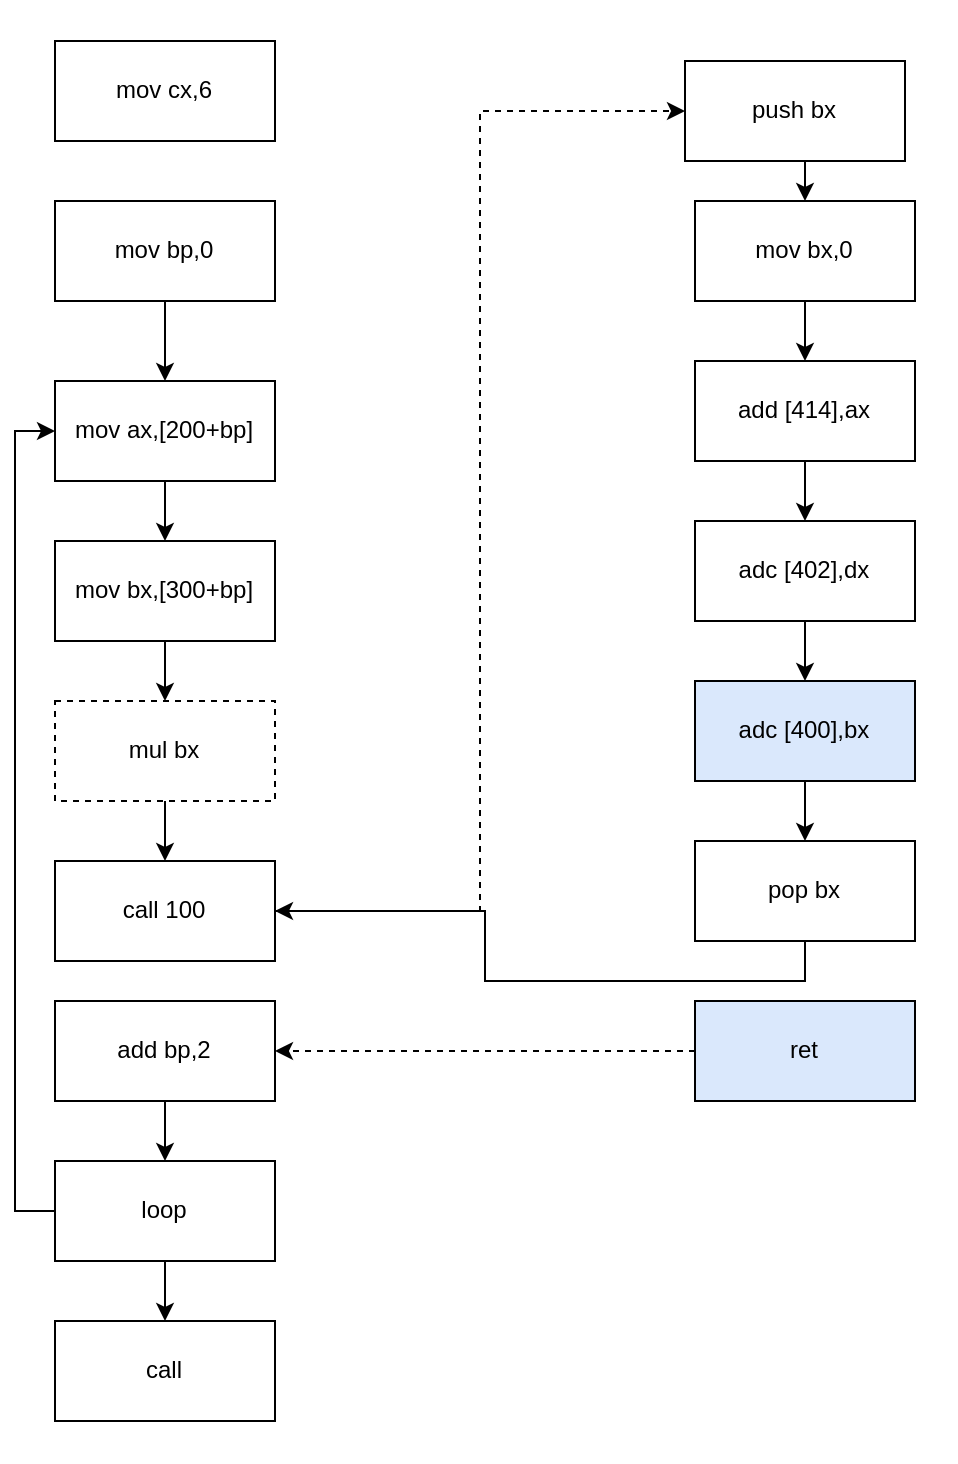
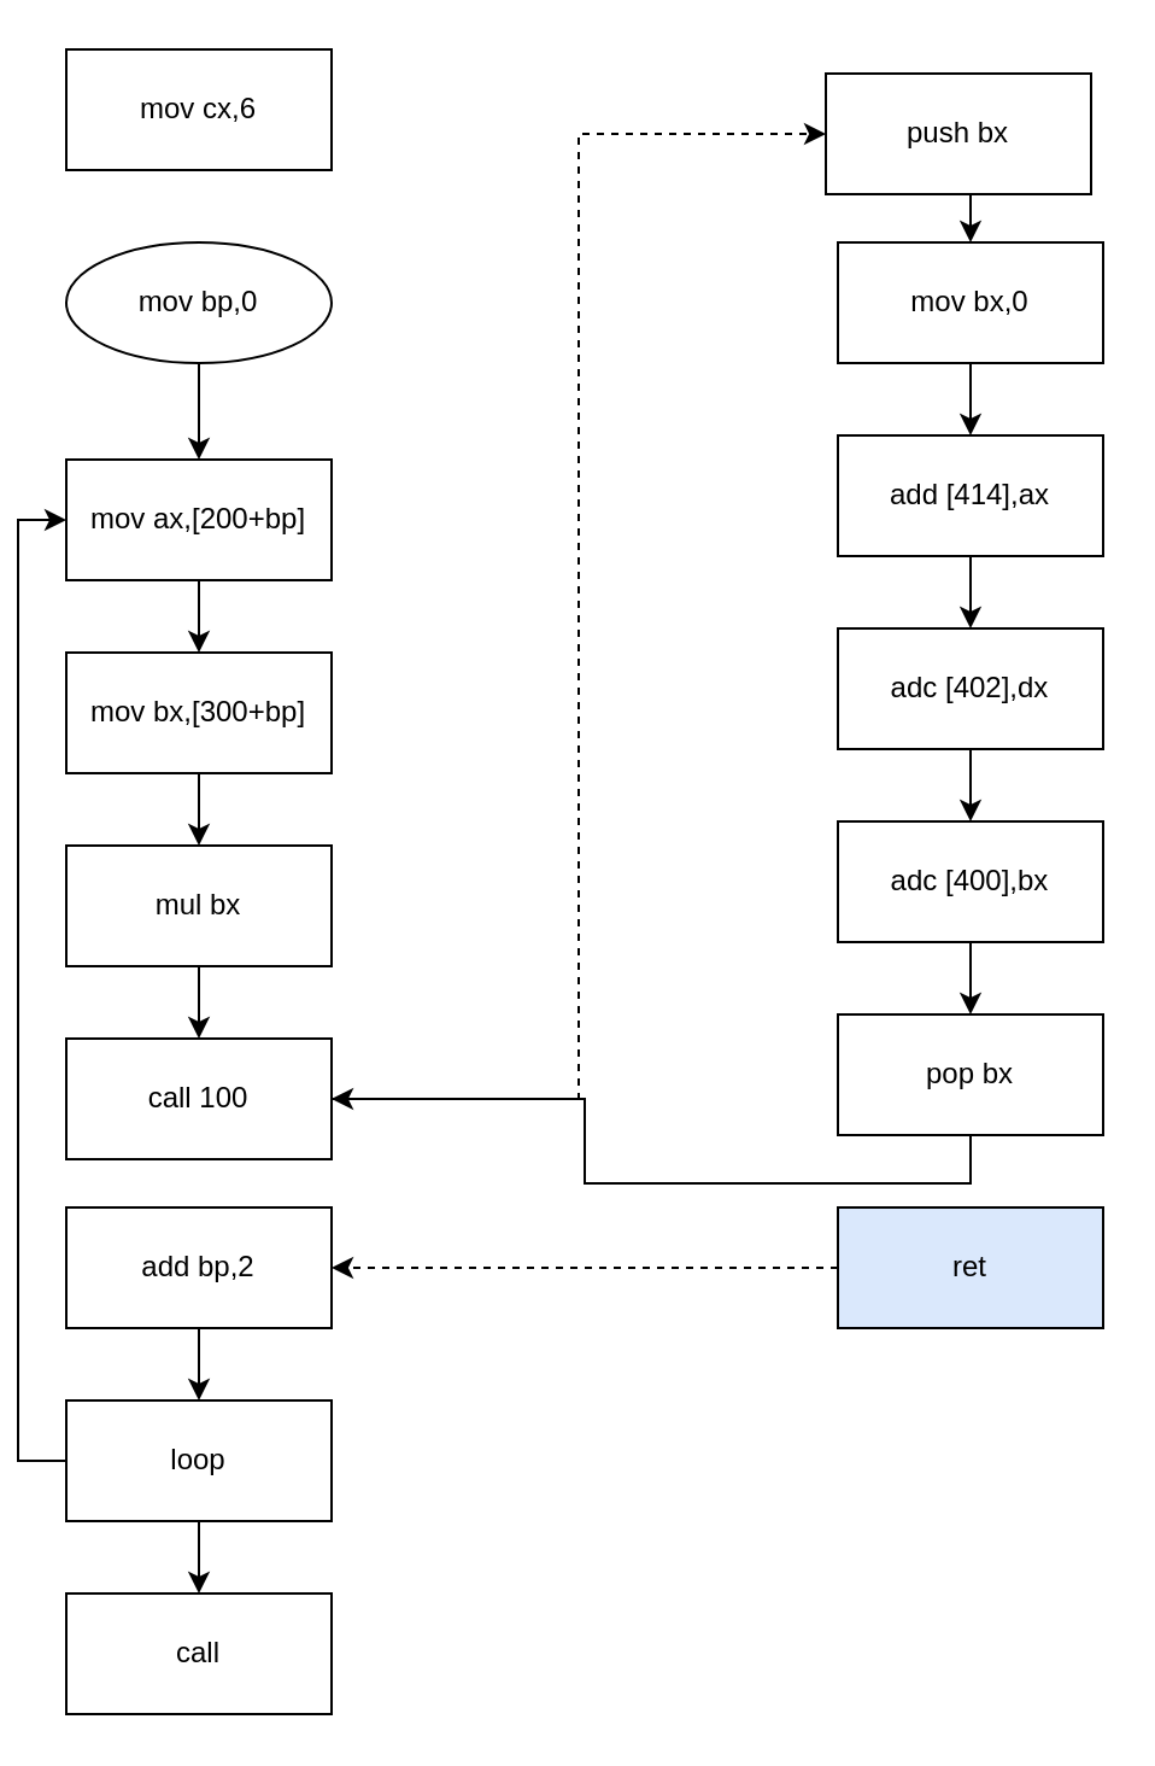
  <mxCell id="0" />
  <mxCell id="1" parent="0" />
  <mxCell id="2" style="edgeStyle=orthogonalEdgeStyle;rounded=0;orthogonalLoop=1;jettySize=auto;html=1;exitX=0.5;exitY=1;exitDx=0;exitDy=0;entryX=0.5;entryY=0;entryDx=0;entryDy=0;" edge="1" parent="1" source="3" target="5"><mxGeometry relative="1" as="geometry" /></mxCell>
  <mxCell id="3" value="mov ax,[200+bp]" style="rounded=0;whiteSpace=wrap;html=1;" vertex="1" parent="1"><mxGeometry x="20" y="190" width="110" height="50" as="geometry" /></mxCell>
  <mxCell id="4" style="edgeStyle=orthogonalEdgeStyle;rounded=0;orthogonalLoop=1;jettySize=auto;html=1;exitX=0.5;exitY=1;exitDx=0;exitDy=0;entryX=0.5;entryY=0;entryDx=0;entryDy=0;" edge="1" parent="1" source="5" target="7"><mxGeometry relative="1" as="geometry" /></mxCell>
  <mxCell id="5" value="mov bx,[300+bp]" style="rounded=0;whiteSpace=wrap;html=1;" vertex="1" parent="1"><mxGeometry x="20" y="270" width="110" height="50" as="geometry" /></mxCell>
  <mxCell id="6" style="edgeStyle=orthogonalEdgeStyle;rounded=0;orthogonalLoop=1;jettySize=auto;html=1;exitX=0.5;exitY=1;exitDx=0;exitDy=0;entryX=0.5;entryY=0;entryDx=0;entryDy=0;" edge="1" parent="1" source="7" target="10"><mxGeometry relative="1" as="geometry"><mxPoint x="75" y="420" as="targetPoint" /></mxGeometry></mxCell>
- <mxCell id="7" value="mul bx" style="rounded=0;whiteSpace=wrap;html=1;dashed=1;" vertex="1" parent="1"><mxGeometry x="20" y="350" width="110" height="50" as="geometry" /></mxCell>
+ <mxCell id="7" value="mul bx" style="rounded=0;whiteSpace=wrap;html=1;" vertex="1" parent="1"><mxGeometry x="20" y="350" width="110" height="50" as="geometry" /></mxCell>
  <mxCell id="8" value="mov cx,6" style="rounded=0;whiteSpace=wrap;html=1;" vertex="1" parent="1"><mxGeometry x="20" y="20" width="110" height="50" as="geometry" /></mxCell>
  <mxCell id="9" style="edgeStyle=orthogonalEdgeStyle;rounded=0;orthogonalLoop=1;jettySize=auto;html=1;exitX=1;exitY=0.5;exitDx=0;exitDy=0;entryX=0;entryY=0.5;entryDx=0;entryDy=0;dashed=1;" edge="1" parent="1" source="10" target="16"><mxGeometry relative="1" as="geometry" /></mxCell>
  <mxCell id="10" value="call 100" style="rounded=0;whiteSpace=wrap;html=1;" vertex="1" parent="1"><mxGeometry x="20" y="430" width="110" height="50" as="geometry" /></mxCell>
  <mxCell id="11" style="edgeStyle=orthogonalEdgeStyle;rounded=0;orthogonalLoop=1;jettySize=auto;html=1;exitX=0.5;exitY=1;exitDx=0;exitDy=0;entryX=0.5;entryY=0;entryDx=0;entryDy=0;" edge="1" parent="1" source="12" target="14"><mxGeometry relative="1" as="geometry" /></mxCell>
  <mxCell id="12" value="add [414],ax" style="rounded=0;whiteSpace=wrap;html=1;" vertex="1" parent="1"><mxGeometry x="340" y="180" width="110" height="50" as="geometry" /></mxCell>
  <mxCell id="13" style="edgeStyle=orthogonalEdgeStyle;rounded=0;orthogonalLoop=1;jettySize=auto;html=1;exitX=0.5;exitY=1;exitDx=0;exitDy=0;entryX=0.5;entryY=0;entryDx=0;entryDy=0;" edge="1" parent="1" source="14" target="20"><mxGeometry relative="1" as="geometry" /></mxCell>
  <mxCell id="14" value="adc [402],dx" style="rounded=0;whiteSpace=wrap;html=1;" vertex="1" parent="1"><mxGeometry x="340" y="260" width="110" height="50" as="geometry" /></mxCell>
  <mxCell id="15" style="edgeStyle=orthogonalEdgeStyle;rounded=0;orthogonalLoop=1;jettySize=auto;html=1;exitX=0.5;exitY=1;exitDx=0;exitDy=0;entryX=0.5;entryY=0;entryDx=0;entryDy=0;" edge="1" parent="1" source="16" target="18"><mxGeometry relative="1" as="geometry" /></mxCell>
  <mxCell id="16" value="push bx" style="rounded=0;whiteSpace=wrap;html=1;" vertex="1" parent="1"><mxGeometry x="335" y="30" width="110" height="50" as="geometry" /></mxCell>
  <mxCell id="17" style="edgeStyle=orthogonalEdgeStyle;rounded=0;orthogonalLoop=1;jettySize=auto;html=1;exitX=0.5;exitY=1;exitDx=0;exitDy=0;entryX=0.5;entryY=0;entryDx=0;entryDy=0;" edge="1" parent="1" source="18" target="12"><mxGeometry relative="1" as="geometry" /></mxCell>
  <mxCell id="18" value="mov bx,0" style="rounded=0;whiteSpace=wrap;html=1;" vertex="1" parent="1"><mxGeometry x="340" y="100" width="110" height="50" as="geometry" /></mxCell>
  <mxCell id="19" style="edgeStyle=orthogonalEdgeStyle;rounded=0;orthogonalLoop=1;jettySize=auto;html=1;exitX=0.5;exitY=1;exitDx=0;exitDy=0;entryX=0.5;entryY=0;entryDx=0;entryDy=0;" edge="1" parent="1" source="20" target="22"><mxGeometry relative="1" as="geometry" /></mxCell>
- <mxCell id="20" value="adc [400],bx" style="rounded=0;whiteSpace=wrap;html=1;fillColor=#dae8fc;" vertex="1" parent="1"><mxGeometry x="340" y="340" width="110" height="50" as="geometry" /></mxCell>
+ <mxCell id="20" value="adc [400],bx" style="rounded=0;whiteSpace=wrap;html=1;" vertex="1" parent="1"><mxGeometry x="340" y="340" width="110" height="50" as="geometry" /></mxCell>
  <mxCell id="21" style="edgeStyle=orthogonalEdgeStyle;rounded=0;orthogonalLoop=1;jettySize=auto;html=1;exitX=0.5;exitY=1;exitDx=0;exitDy=0;" edge="1" parent="1" source="22" target="10"><mxGeometry relative="1" as="geometry" /></mxCell>
  <mxCell id="22" value="pop bx" style="rounded=0;whiteSpace=wrap;html=1;" vertex="1" parent="1"><mxGeometry x="340" y="420" width="110" height="50" as="geometry" /></mxCell>
  <mxCell id="23" style="edgeStyle=orthogonalEdgeStyle;rounded=0;orthogonalLoop=1;jettySize=auto;html=1;exitX=0;exitY=0.5;exitDx=0;exitDy=0;entryX=1;entryY=0.5;entryDx=0;entryDy=0;dashed=1;" edge="1" parent="1" source="24" target="26"><mxGeometry relative="1" as="geometry" /></mxCell>
  <mxCell id="24" value="ret" style="rounded=0;whiteSpace=wrap;html=1;fillColor=#dae8fc;" vertex="1" parent="1"><mxGeometry x="340" y="500" width="110" height="50" as="geometry" /></mxCell>
  <mxCell id="25" style="edgeStyle=orthogonalEdgeStyle;rounded=0;orthogonalLoop=1;jettySize=auto;html=1;exitX=0.5;exitY=1;exitDx=0;exitDy=0;entryX=0.5;entryY=0;entryDx=0;entryDy=0;" edge="1" parent="1" source="26" target="29"><mxGeometry relative="1" as="geometry" /></mxCell>
  <mxCell id="26" value="add bp,2" style="rounded=0;whiteSpace=wrap;html=1;" vertex="1" parent="1"><mxGeometry x="20" y="500" width="110" height="50" as="geometry" /></mxCell>
  <mxCell id="27" style="edgeStyle=orthogonalEdgeStyle;rounded=0;orthogonalLoop=1;jettySize=auto;html=1;exitX=0;exitY=0.5;exitDx=0;exitDy=0;entryX=0;entryY=0.5;entryDx=0;entryDy=0;" edge="1" parent="1" source="29" target="3"><mxGeometry relative="1" as="geometry" /></mxCell>
  <mxCell id="28" style="edgeStyle=orthogonalEdgeStyle;rounded=0;orthogonalLoop=1;jettySize=auto;html=1;exitX=0.5;exitY=1;exitDx=0;exitDy=0;entryX=0.5;entryY=0;entryDx=0;entryDy=0;" edge="1" parent="1" source="29" target="30"><mxGeometry relative="1" as="geometry" /></mxCell>
  <mxCell id="29" value="loop" style="rounded=0;whiteSpace=wrap;html=1;" vertex="1" parent="1"><mxGeometry x="20" y="580" width="110" height="50" as="geometry" /></mxCell>
  <mxCell id="30" value="call" style="rounded=0;whiteSpace=wrap;html=1;" vertex="1" parent="1"><mxGeometry x="20" y="660" width="110" height="50" as="geometry" /></mxCell>
  <mxCell id="31" value="" style="edgeStyle=orthogonalEdgeStyle;rounded=0;orthogonalLoop=1;jettySize=auto;html=1;" edge="1" parent="1" source="32" target="3"><mxGeometry relative="1" as="geometry" /></mxCell>
- <mxCell id="32" value="mov bp,0" style="rounded=0;whiteSpace=wrap;html=1;" vertex="1" parent="1"><mxGeometry x="20" y="100" width="110" height="50" as="geometry" /></mxCell>
+ <mxCell id="32" value="mov bp,0" style="ellipse;whiteSpace=wrap;html=1;" vertex="1" parent="1"><mxGeometry x="20" y="100" width="110" height="50" as="geometry" /></mxCell>
